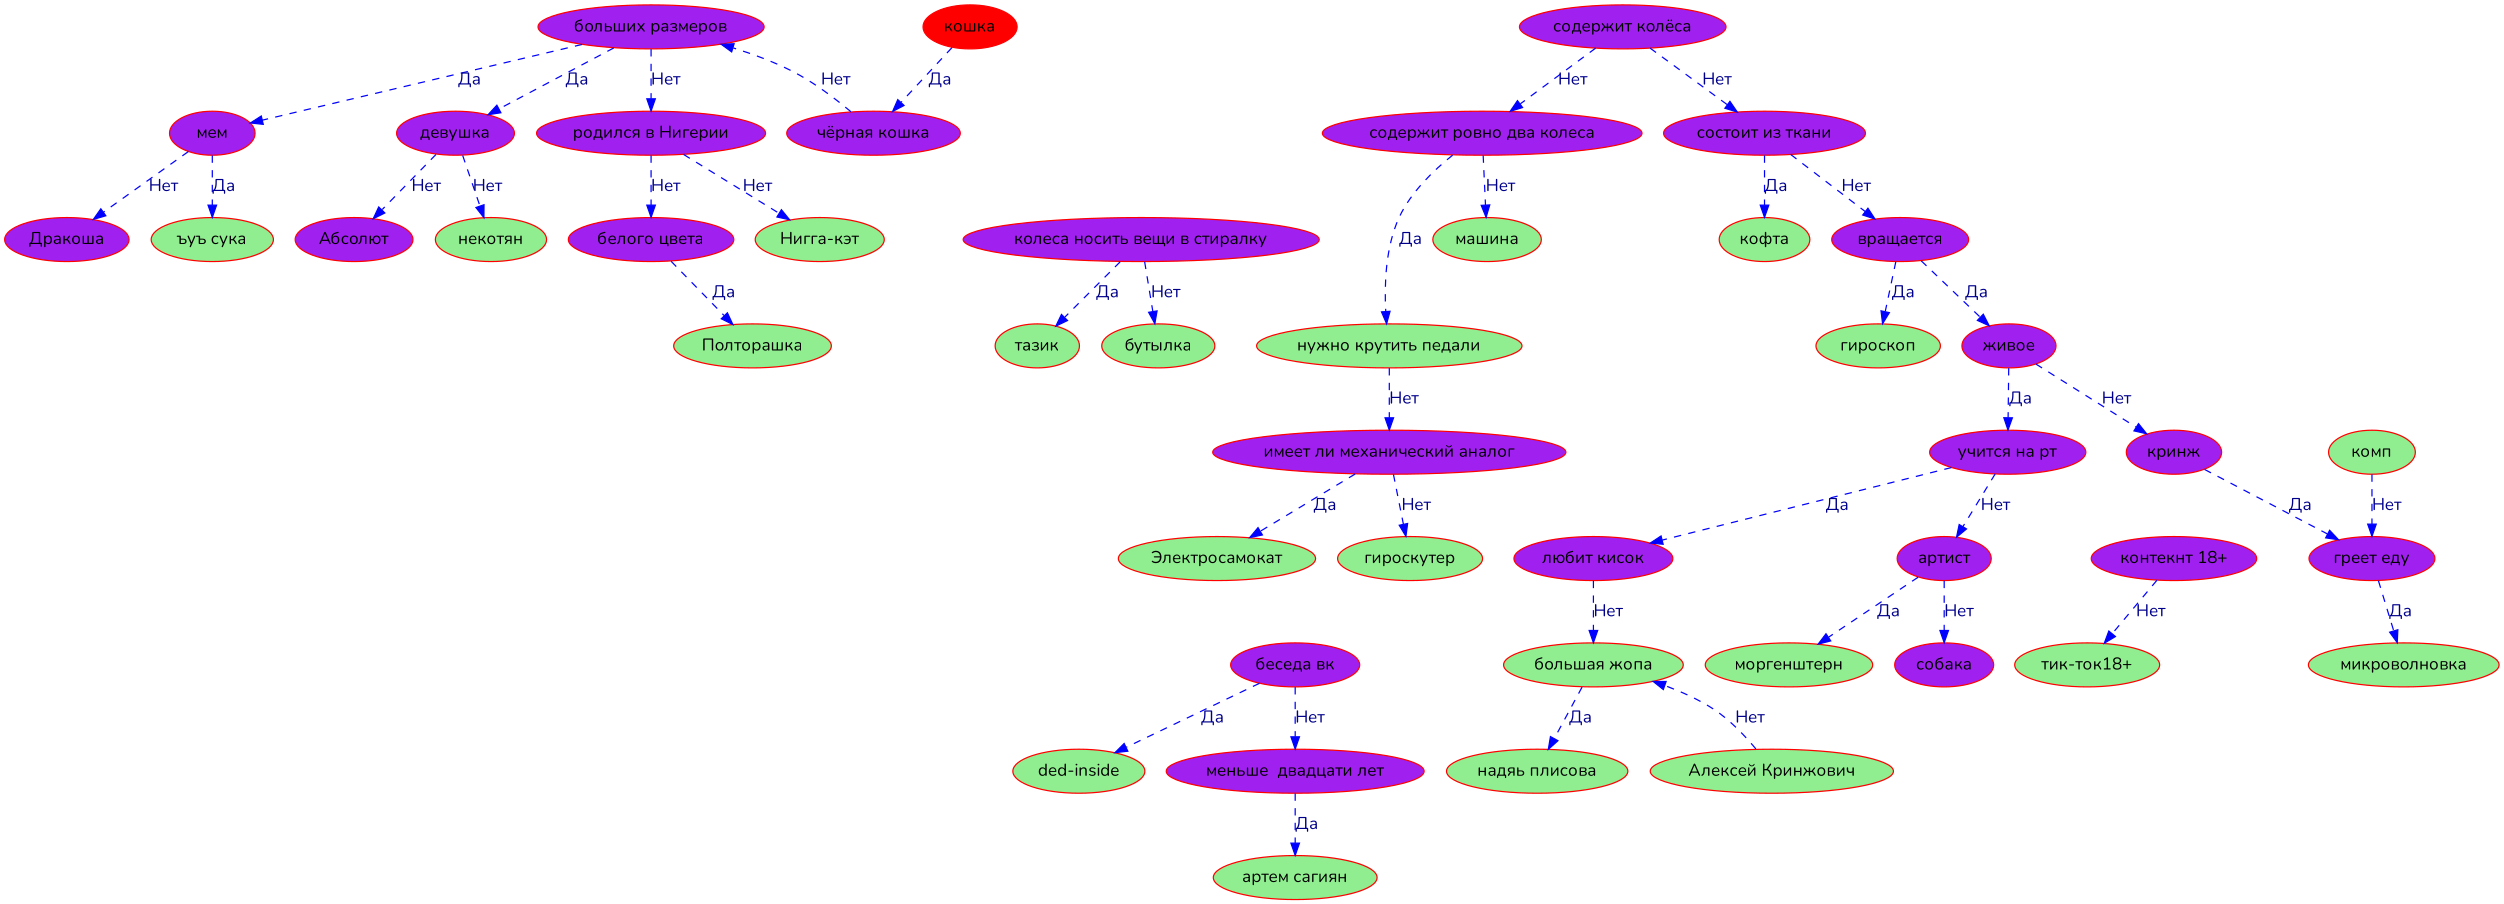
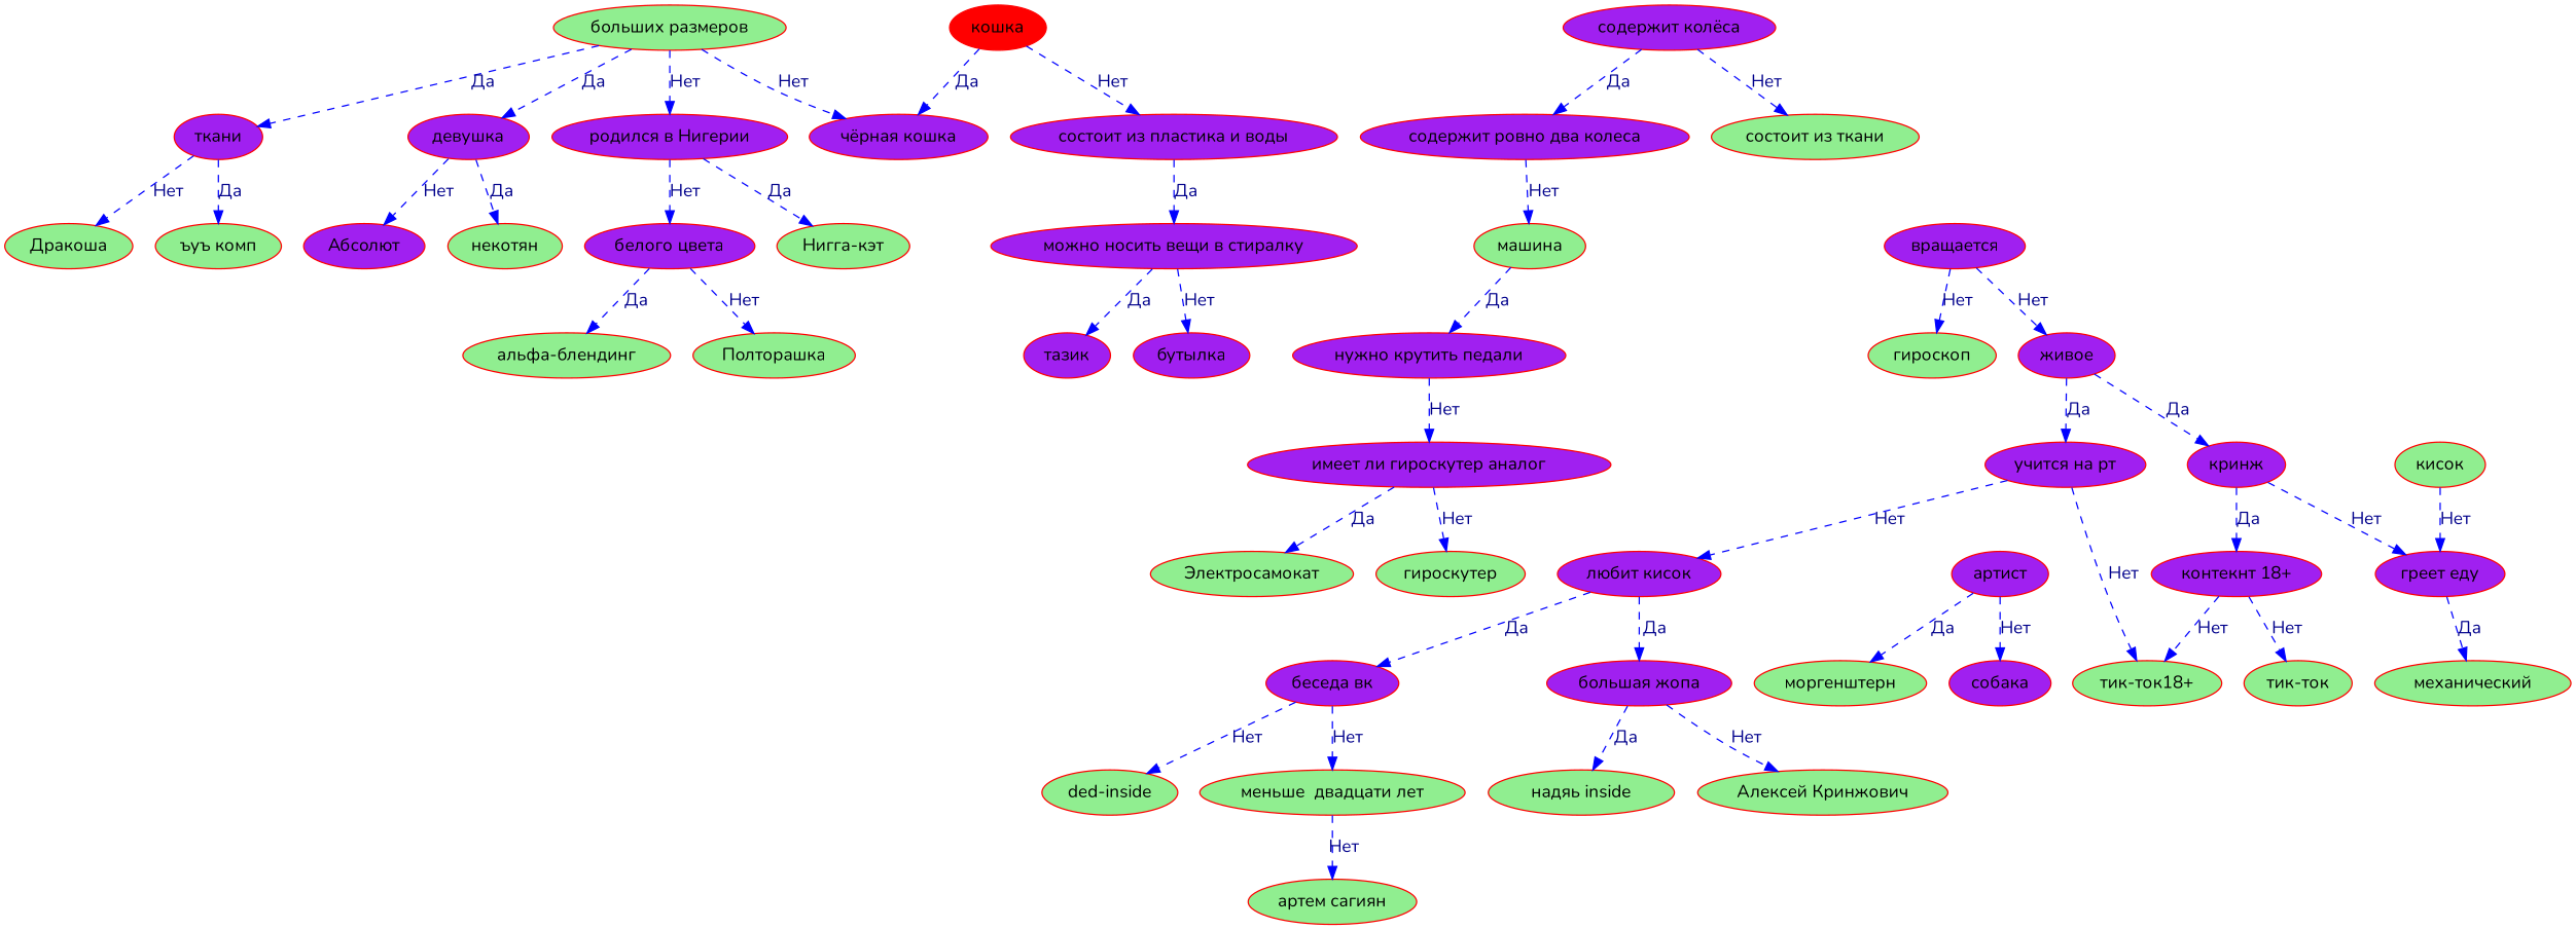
  digraph {
    fontname=Nunito
    node [color=Red fillcolor=purple fontname=Nunito shape=ellipse style=filled]
    edge [color=Blue fontcolor=darkblue fontname=Nunito style=dashed]
-   n1 [fillcolor=lightgreen label="ъуъ сука"]
-   n2 [label="мем"]
-   n3 [label="Дракоша"]
+   n1 [fillcolor=lightgreen label="ъуъ комп"]
+   n2 [label="ткани"]
+   n3 [fillcolor=lightgreen label="Дракоша"]
    n4 [label="чёрная кошка"]
-   n5 [label="больших размеров"]
+   n5 [fillcolor=lightgreen label="больших размеров"]
    n6 [label="девушка"]
    n7 [label="родился в Нигерии"]
    n8 [fillcolor=lightgreen label="некотян"]
    n9 [label="Абсолют"]
    n10 [fillcolor=lightgreen label="Нигга-кэт"]
    n11 [label="белого цвета"]
+   n12 [fillcolor=lightgreen label="альфа-блендинг"]
    n13 [fillcolor=lightgreen label="Полторашка"]
    n14 [fillcolor=red label="кошка"]
-   n16 [label="колеса носить вещи в стиралку"]
-   n17 [fillcolor=lightgreen label="тазик"]
-   n18 [fillcolor=lightgreen label="бутылка"]
+   n15 [label="состоит из пластика и воды"]
+   n16 [label="можно носить вещи в стиралку"]
+   n17 [label="тазик"]
+   n18 [label="бутылка"]
    n19 [label="содержит колёса"]
    n20 [label="содержит ровно два колеса"]
-   n21 [label="состоит из ткани"]
-   n22 [fillcolor=lightgreen label="нужно крутить педали"]
-   n23 [label="имеет ли механический аналог"]
+   n21 [fillcolor=lightgreen label="состоит из ткани"]
+   n22 [label="нужно крутить педали"]
+   n23 [label="имеет ли гироскутер аналог"]
    n24 [fillcolor=lightgreen label="Электросамокат"]
    n25 [fillcolor=lightgreen label="гироскутер"]
    n26 [fillcolor=lightgreen label="машина"]
-   n27 [fillcolor=lightgreen label="кофта"]
    n28 [label="вращается"]
    n29 [fillcolor=lightgreen label="гироскоп"]
    n30 [label="живое"]
    n31 [label="учится на рт"]
    n32 [label="кринж"]
    n33 [fillcolor=lightgreen label="ded-inside"]
    n34 [label="беседа вк"]
-   n35 [label="меньше  двадцати лет"]
+   n35 [fillcolor=lightgreen label="меньше  двадцати лет"]
    n36 [fillcolor=lightgreen label="артем сагиян"]
    n37 [label="любит кисок"]
-   n38 [fillcolor=lightgreen label="большая жопа"]
-   n39 [fillcolor=lightgreen label="надяь плисова"]
+   n38 [label="большая жопа"]
+   n39 [fillcolor=lightgreen label="надяь inside"]
    n40 [fillcolor=lightgreen label="Алексей Кринжович"]
    n41 [label="артист"]
    n42 [fillcolor=lightgreen label="моргенштерн"]
    n43 [label="собака"]
    n44 [label="контекнт 18+"]
    n45 [label="греет еду"]
    n46 [fillcolor=lightgreen label="тик-ток18+"]
-   n48 [fillcolor=lightgreen label="микроволновка"]
-   n49 [fillcolor=lightgreen label="комп"]
+   n47 [fillcolor=lightgreen label="тик-ток"]
+   n48 [fillcolor=lightgreen label="механический"]
+   n49 [fillcolor=lightgreen label="кисок"]
    n2 -> n1 [label="Да"]
    n2 -> n3 [label="Нет"]
-   n4 -> n5 [label="Нет"]
+   n5 -> n4 [label="Нет"]
    n5 -> n2 [label="Да"]
    n5 -> n6 [label="Да"]
    n5 -> n7 [label="Нет"]
-   n6 -> n8 [label="Нет"]
+   n6 -> n8 [label="Да"]
    n6 -> n9 [label="Нет"]
-   n7 -> n10 [label="Нет"]
+   n7 -> n10 [label="Да"]
    n7 -> n11 [label="Нет"]
-   n11 -> n13 [label="Да"]
+   n11 -> n12 [label="Да"]
+   n11 -> n13 [label="Нет"]
    n14 -> n4 [label="Да"]
+   n14 -> n15 [label="Нет"]
+   n15 -> n16 [label="Да"]
    n16 -> n17 [label="Да"]
    n16 -> n18 [label="Нет"]
-   n19 -> n20 [label="Нет"]
+   n19 -> n20 [label="Да"]
    n19 -> n21 [label="Нет"]
-   n20 -> n22 [label="Да"]
+   n26 -> n22 [label="Да"]
    n20 -> n26 [label="Нет"]
-   n21 -> n27 [label="Да"]
-   n21 -> n28 [label="Нет"]
    n22 -> n23 [label="Нет"]
    n23 -> n24 [label="Да"]
    n23 -> n25 [label="Нет"]
-   n28 -> n29 [label="Да"]
-   n28 -> n30 [label="Да"]
+   n28 -> n29 [label="Нет"]
+   n28 -> n30 [label="Нет"]
    n30 -> n31 [label="Да"]
-   n30 -> n32 [label="Нет"]
-   n31 -> n37 [label="Да"]
-   n31 -> n41 [label="Нет"]
-   n32 -> n45 [label="Да"]
-   n34 -> n33 [label="Да"]
+   n30 -> n32 [label="Да"]
+   n31 -> n37 [label="Нет"]
+   n31 -> n46 [label="Нет"]
+   n32 -> n44 [label="Да"]
+   n32 -> n45 [label="Нет"]
+   n34 -> n33 [label="Нет"]
    n34 -> n35 [label="Нет"]
-   n35 -> n36 [label="Да"]
-   n37 -> n38 [label="Нет"]
+   n35 -> n36 [label="Нет"]
+   n37 -> n34 [label="Да"]
+   n37 -> n38 [label="Да"]
    n38 -> n39 [label="Да"]
-   n40 -> n38 [label="Нет"]
+   n38 -> n40 [label="Нет"]
    n41 -> n42 [label="Да"]
    n41 -> n43 [label="Нет"]
    n44 -> n46 [label="Нет"]
+   n44 -> n47 [label="Нет"]
    n45 -> n48 [label="Да"]
    n49 -> n45 [label="Нет"]
  }
